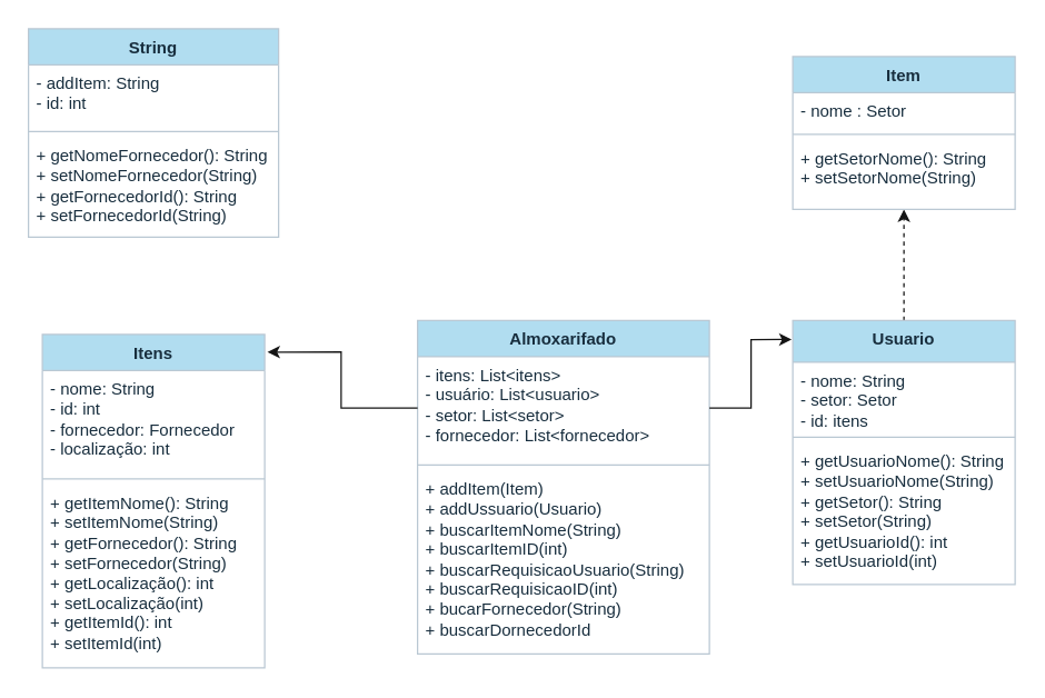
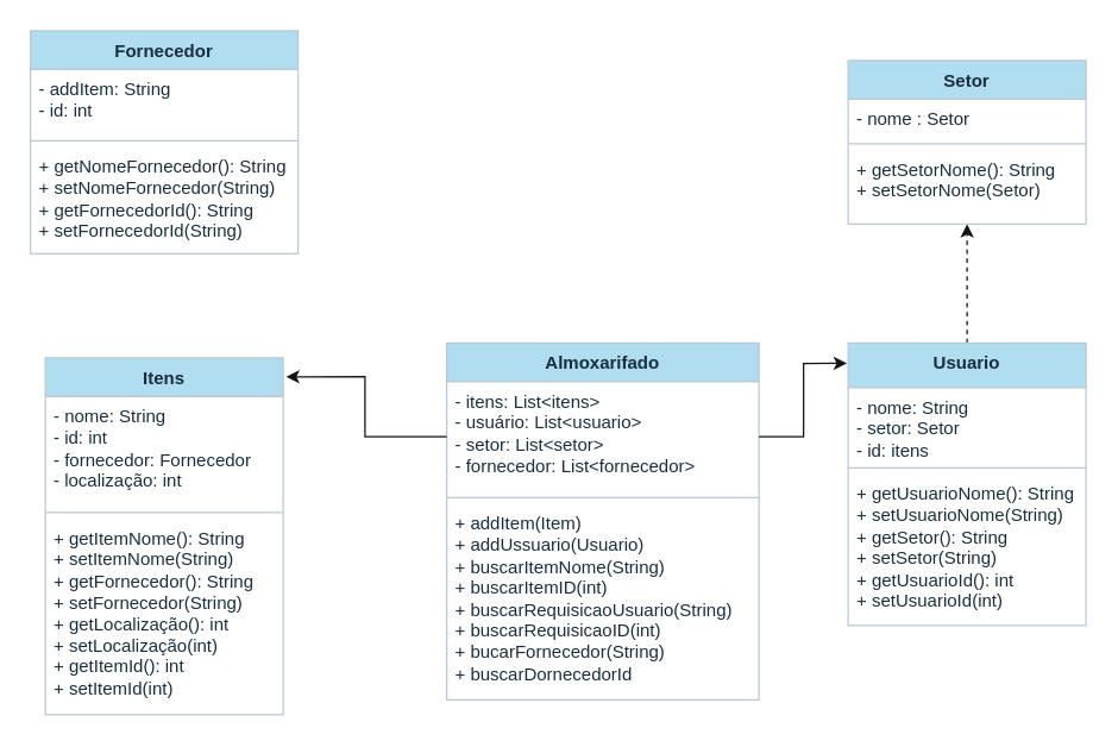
  <mxCell id="0" />
  <mxCell id="1" parent="0" />
  <mxCell id="2" value="Almoxarifado" style="swimlane;fontStyle=1;align=center;verticalAlign=top;childLayout=stackLayout;horizontal=1;startSize=26;horizontalStack=0;resizeParent=1;resizeParentMax=0;resizeLast=0;collapsible=1;marginBottom=0;whiteSpace=wrap;html=1;labelBackgroundColor=none;fillColor=#B1DDF0;strokeColor=#BAC8D3;fontColor=#182E3E;" vertex="1" parent="1"><mxGeometry x="300" y="230" width="210" height="240" as="geometry" /></mxCell>
  <mxCell id="3" value="- itens: List&amp;lt;itens&amp;gt;&lt;br&gt;- usuário: List&amp;lt;usuario&amp;gt;&lt;br&gt;- setor: List&amp;lt;setor&amp;gt;&lt;br&gt;- fornecedor: List&amp;lt;fornecedor&amp;gt;" style="text;strokeColor=none;fillColor=none;align=left;verticalAlign=top;spacingLeft=4;spacingRight=4;overflow=hidden;rotatable=0;points=[[0,0.5],[1,0.5]];portConstraint=eastwest;whiteSpace=wrap;html=1;labelBackgroundColor=none;fontColor=#182E3E;" vertex="1" parent="2"><mxGeometry y="26" width="210" height="74" as="geometry" /></mxCell>
  <mxCell id="4" value="" style="line;strokeWidth=1;fillColor=none;align=left;verticalAlign=middle;spacingTop=-1;spacingLeft=3;spacingRight=3;rotatable=0;labelPosition=right;points=[];portConstraint=eastwest;strokeColor=#BAC8D3;labelBackgroundColor=none;fontColor=#182E3E;" vertex="1" parent="2"><mxGeometry y="100" width="210" height="8" as="geometry" /></mxCell>
  <mxCell id="5" value="+ addItem(Item)&lt;br&gt;+ addUssuario(Usuario)&lt;br&gt;+ buscarItemNome(String)&lt;br&gt;+ buscarItemID(int)&lt;br&gt;+ buscarRequisicaoUsuario(String)&lt;br&gt;+ buscarRequisicaoID(int)&lt;br&gt;+ bucarFornecedor(String)&lt;br&gt;+ buscarDornecedorId" style="text;strokeColor=none;fillColor=none;align=left;verticalAlign=top;spacingLeft=4;spacingRight=4;overflow=hidden;rotatable=0;points=[[0,0.5],[1,0.5]];portConstraint=eastwest;whiteSpace=wrap;html=1;labelBackgroundColor=none;fontColor=#182E3E;" vertex="1" parent="2"><mxGeometry y="108" width="210" height="132" as="geometry" /></mxCell>
  <mxCell id="6" value="Itens" style="swimlane;fontStyle=1;align=center;verticalAlign=top;childLayout=stackLayout;horizontal=1;startSize=26;horizontalStack=0;resizeParent=1;resizeParentMax=0;resizeLast=0;collapsible=1;marginBottom=0;whiteSpace=wrap;html=1;labelBackgroundColor=none;fillColor=#B1DDF0;strokeColor=#BAC8D3;fontColor=#182E3E;" vertex="1" parent="1"><mxGeometry x="30" y="240" width="160" height="240" as="geometry" /></mxCell>
  <mxCell id="7" value="- nome: String&lt;br&gt;- id: int&lt;br&gt;- fornecedor: Fornecedor&lt;br&gt;- localização: int" style="text;strokeColor=none;fillColor=none;align=left;verticalAlign=top;spacingLeft=4;spacingRight=4;overflow=hidden;rotatable=0;points=[[0,0.5],[1,0.5]];portConstraint=eastwest;whiteSpace=wrap;html=1;labelBackgroundColor=none;fontColor=#182E3E;" vertex="1" parent="6"><mxGeometry y="26" width="160" height="74" as="geometry" /></mxCell>
  <mxCell id="8" value="" style="line;strokeWidth=1;fillColor=none;align=left;verticalAlign=middle;spacingTop=-1;spacingLeft=3;spacingRight=3;rotatable=0;labelPosition=right;points=[];portConstraint=eastwest;strokeColor=#BAC8D3;labelBackgroundColor=none;fontColor=#182E3E;" vertex="1" parent="6"><mxGeometry y="100" width="160" height="8" as="geometry" /></mxCell>
  <mxCell id="9" value="+ getItemNome(): String&lt;br style=&quot;border-color: var(--border-color);&quot;&gt;+ setItemNome(String)&lt;br&gt;+ getFornecedor(): String&lt;br style=&quot;border-color: var(--border-color);&quot;&gt;+ setFornecedor(String)&lt;br&gt;+ getLocalização(): int&lt;br style=&quot;border-color: var(--border-color);&quot;&gt;+ setLocalização(int)&lt;br&gt;+ getItemId(): int&lt;br&gt;+ setItemId(int)" style="text;strokeColor=none;fillColor=none;align=left;verticalAlign=top;spacingLeft=4;spacingRight=4;overflow=hidden;rotatable=0;points=[[0,0.5],[1,0.5]];portConstraint=eastwest;whiteSpace=wrap;html=1;labelBackgroundColor=none;fontColor=#182E3E;" vertex="1" parent="6"><mxGeometry y="108" width="160" height="132" as="geometry" /></mxCell>
  <mxCell id="10" style="edgeStyle=orthogonalEdgeStyle;rounded=0;orthogonalLoop=1;jettySize=auto;html=1;exitX=0.5;exitY=0;exitDx=0;exitDy=0;entryX=0.5;entryY=1;entryDx=0;entryDy=0;entryPerimeter=0;labelBackgroundColor=none;strokeColor=#141414;fontColor=default;dashed=1;" edge="1" parent="1" source="11" target="22"><mxGeometry relative="1" as="geometry" /></mxCell>
  <mxCell id="11" value="Usuario" style="swimlane;fontStyle=1;align=center;verticalAlign=top;childLayout=stackLayout;horizontal=1;startSize=30;horizontalStack=0;resizeParent=1;resizeParentMax=0;resizeLast=0;collapsible=1;marginBottom=0;whiteSpace=wrap;html=1;labelBackgroundColor=none;fillColor=#B1DDF0;strokeColor=#BAC8D3;fontColor=#182E3E;" vertex="1" parent="1"><mxGeometry x="570" y="230" width="160" height="190" as="geometry" /></mxCell>
  <mxCell id="12" value="- nome: String&lt;br&gt;- setor: Setor&lt;br&gt;- id: itens" style="text;strokeColor=none;fillColor=none;align=left;verticalAlign=top;spacingLeft=4;spacingRight=4;overflow=hidden;rotatable=0;points=[[0,0.5],[1,0.5]];portConstraint=eastwest;whiteSpace=wrap;html=1;labelBackgroundColor=none;fontColor=#182E3E;" vertex="1" parent="11"><mxGeometry y="30" width="160" height="50" as="geometry" /></mxCell>
  <mxCell id="13" value="" style="line;strokeWidth=1;fillColor=none;align=left;verticalAlign=middle;spacingTop=-1;spacingLeft=3;spacingRight=3;rotatable=0;labelPosition=right;points=[];portConstraint=eastwest;strokeColor=#BAC8D3;labelBackgroundColor=none;fontColor=#182E3E;" vertex="1" parent="11"><mxGeometry y="80" width="160" height="8" as="geometry" /></mxCell>
  <mxCell id="14" value="+ getUsuarioNome(): String&lt;br&gt;+ setUsuarioNome(String)&lt;br&gt;+ getSetor(): String&lt;br style=&quot;border-color: var(--border-color);&quot;&gt;+ setSetor(String)&lt;br&gt;+ getUsuarioId(): int&lt;br style=&quot;border-color: var(--border-color);&quot;&gt;+ setUsuarioId(int)" style="text;strokeColor=none;fillColor=none;align=left;verticalAlign=top;spacingLeft=4;spacingRight=4;overflow=hidden;rotatable=0;points=[[0,0.5],[1,0.5]];portConstraint=eastwest;whiteSpace=wrap;html=1;labelBackgroundColor=none;fontColor=#182E3E;" vertex="1" parent="11"><mxGeometry y="88" width="160" height="102" as="geometry" /></mxCell>
- <mxCell id="15" value="String" style="swimlane;fontStyle=1;align=center;verticalAlign=top;childLayout=stackLayout;horizontal=1;startSize=26;horizontalStack=0;resizeParent=1;resizeParentMax=0;resizeLast=0;collapsible=1;marginBottom=0;whiteSpace=wrap;html=1;labelBackgroundColor=none;fillColor=#B1DDF0;strokeColor=#BAC8D3;fontColor=#182E3E;" vertex="1" parent="1"><mxGeometry x="20" y="20" width="180" height="150" as="geometry" /></mxCell>
+ <mxCell id="15" value="Fornecedor" style="swimlane;fontStyle=1;align=center;verticalAlign=top;childLayout=stackLayout;horizontal=1;startSize=26;horizontalStack=0;resizeParent=1;resizeParentMax=0;resizeLast=0;collapsible=1;marginBottom=0;whiteSpace=wrap;html=1;labelBackgroundColor=none;fillColor=#B1DDF0;strokeColor=#BAC8D3;fontColor=#182E3E;" vertex="1" parent="1"><mxGeometry x="20" y="20" width="180" height="150" as="geometry" /></mxCell>
  <mxCell id="16" value="- addItem: String&lt;br&gt;- id: int" style="text;strokeColor=none;fillColor=none;align=left;verticalAlign=top;spacingLeft=4;spacingRight=4;overflow=hidden;rotatable=0;points=[[0,0.5],[1,0.5]];portConstraint=eastwest;whiteSpace=wrap;html=1;labelBackgroundColor=none;fontColor=#182E3E;" vertex="1" parent="15"><mxGeometry y="26" width="180" height="44" as="geometry" /></mxCell>
  <mxCell id="17" value="" style="line;strokeWidth=1;fillColor=none;align=left;verticalAlign=middle;spacingTop=-1;spacingLeft=3;spacingRight=3;rotatable=0;labelPosition=right;points=[];portConstraint=eastwest;strokeColor=#BAC8D3;labelBackgroundColor=none;fontColor=#182E3E;" vertex="1" parent="15"><mxGeometry y="70" width="180" height="8" as="geometry" /></mxCell>
  <mxCell id="18" value="+ getNomeFornecedor(): String&lt;br&gt;+ setNomeFornecedor(String)&lt;br&gt;+ getFornecedorId(): String&lt;br&gt;+ setFornecedorId(String)" style="text;strokeColor=none;fillColor=none;align=left;verticalAlign=top;spacingLeft=4;spacingRight=4;overflow=hidden;rotatable=0;points=[[0,0.5],[1,0.5]];portConstraint=eastwest;whiteSpace=wrap;html=1;labelBackgroundColor=none;fontColor=#182E3E;" vertex="1" parent="15"><mxGeometry y="78" width="180" height="72" as="geometry" /></mxCell>
- <mxCell id="19" value="Item" style="swimlane;fontStyle=1;align=center;verticalAlign=top;childLayout=stackLayout;horizontal=1;startSize=26;horizontalStack=0;resizeParent=1;resizeParentMax=0;resizeLast=0;collapsible=1;marginBottom=0;whiteSpace=wrap;html=1;labelBackgroundColor=none;fillColor=#B1DDF0;strokeColor=#BAC8D3;fontColor=#182E3E;" vertex="1" parent="1"><mxGeometry x="570" y="40" width="160" height="110" as="geometry" /></mxCell>
+ <mxCell id="19" value="Setor" style="swimlane;fontStyle=1;align=center;verticalAlign=top;childLayout=stackLayout;horizontal=1;startSize=26;horizontalStack=0;resizeParent=1;resizeParentMax=0;resizeLast=0;collapsible=1;marginBottom=0;whiteSpace=wrap;html=1;labelBackgroundColor=none;fillColor=#B1DDF0;strokeColor=#BAC8D3;fontColor=#182E3E;" vertex="1" parent="1"><mxGeometry x="570" y="40" width="160" height="110" as="geometry" /></mxCell>
  <mxCell id="20" value="- nome : Setor" style="text;strokeColor=none;fillColor=none;align=left;verticalAlign=top;spacingLeft=4;spacingRight=4;overflow=hidden;rotatable=0;points=[[0,0.5],[1,0.5]];portConstraint=eastwest;whiteSpace=wrap;html=1;labelBackgroundColor=none;fontColor=#182E3E;" vertex="1" parent="19"><mxGeometry y="26" width="160" height="26" as="geometry" /></mxCell>
  <mxCell id="21" value="" style="line;strokeWidth=1;fillColor=none;align=left;verticalAlign=middle;spacingTop=-1;spacingLeft=3;spacingRight=3;rotatable=0;labelPosition=right;points=[];portConstraint=eastwest;strokeColor=#BAC8D3;labelBackgroundColor=none;fontColor=#182E3E;" vertex="1" parent="19"><mxGeometry y="52" width="160" height="8" as="geometry" /></mxCell>
- <mxCell id="22" value="+ getSetorNome(): String&lt;br style=&quot;border-color: var(--border-color);&quot;&gt;+ setSetorNome(String)" style="text;strokeColor=none;fillColor=none;align=left;verticalAlign=top;spacingLeft=4;spacingRight=4;overflow=hidden;rotatable=0;points=[[0,0.5],[1,0.5]];portConstraint=eastwest;whiteSpace=wrap;html=1;labelBackgroundColor=none;fontColor=#182E3E;" vertex="1" parent="19"><mxGeometry y="60" width="160" height="50" as="geometry" /></mxCell>
+ <mxCell id="22" value="+ getSetorNome(): String&lt;br style=&quot;border-color: var(--border-color);&quot;&gt;+ setSetorNome(Setor)" style="text;strokeColor=none;fillColor=none;align=left;verticalAlign=top;spacingLeft=4;spacingRight=4;overflow=hidden;rotatable=0;points=[[0,0.5],[1,0.5]];portConstraint=eastwest;whiteSpace=wrap;html=1;labelBackgroundColor=none;fontColor=#182E3E;" vertex="1" parent="19"><mxGeometry y="60" width="160" height="50" as="geometry" /></mxCell>
  <mxCell id="23" style="edgeStyle=orthogonalEdgeStyle;rounded=0;orthogonalLoop=1;jettySize=auto;html=1;exitX=0;exitY=0.5;exitDx=0;exitDy=0;entryX=1.012;entryY=0.053;entryDx=0;entryDy=0;entryPerimeter=0;labelBackgroundColor=none;strokeColor=#141414;fontColor=default;" edge="1" parent="1" source="3" target="6"><mxGeometry relative="1" as="geometry" /></mxCell>
  <mxCell id="24" style="edgeStyle=orthogonalEdgeStyle;rounded=0;orthogonalLoop=1;jettySize=auto;html=1;exitX=1;exitY=0.5;exitDx=0;exitDy=0;entryX=-0.005;entryY=0.072;entryDx=0;entryDy=0;entryPerimeter=0;labelBackgroundColor=none;strokeColor=#141414;fontColor=default;" edge="1" parent="1" source="3" target="11"><mxGeometry relative="1" as="geometry" /></mxCell>
